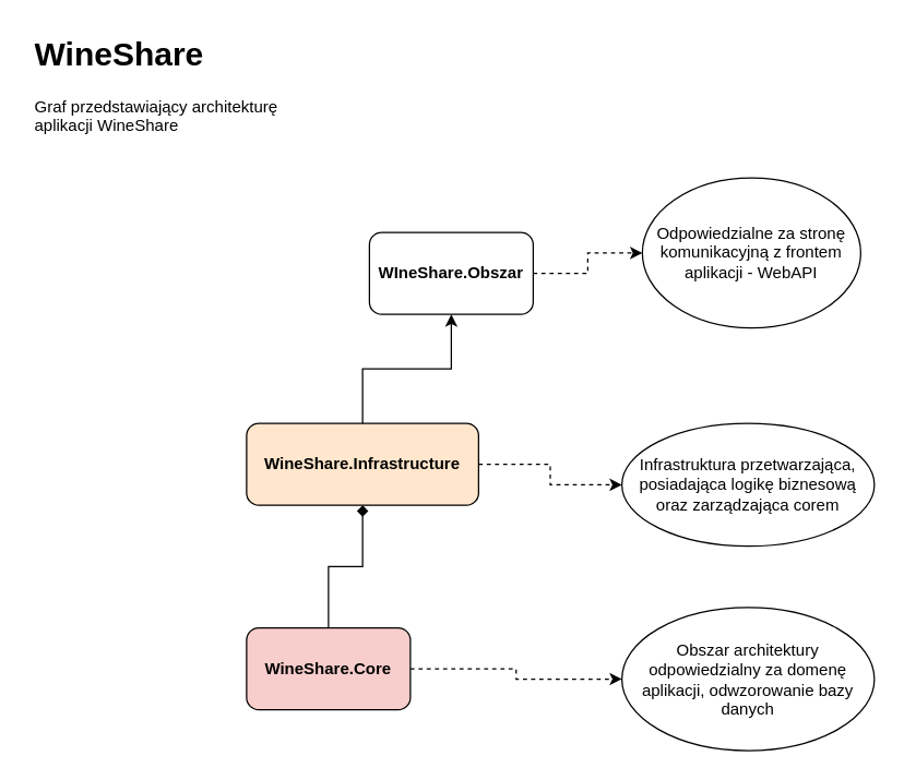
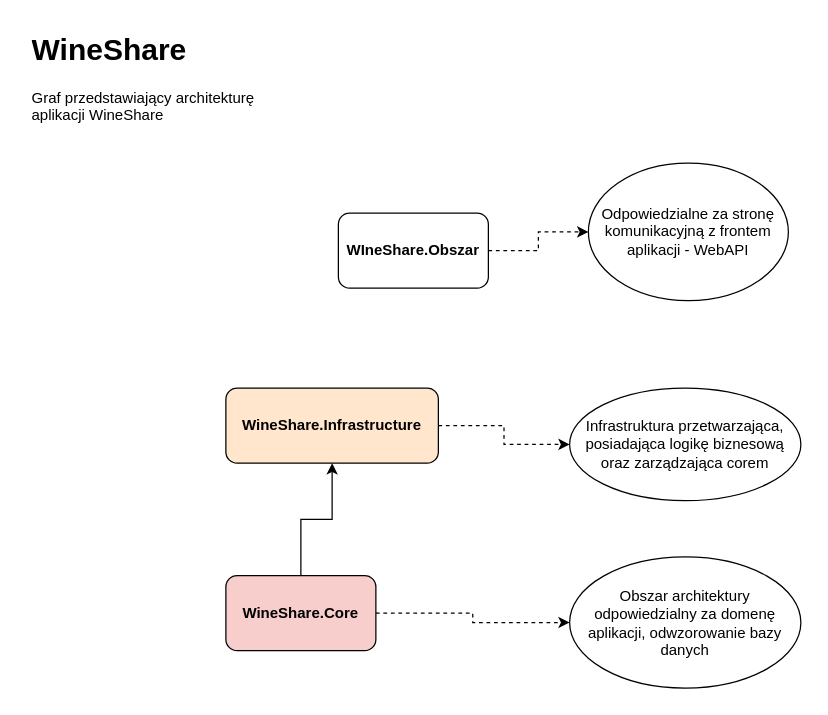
  <mxCell id="0" />
  <mxCell id="1" parent="0" />
  <mxCell id="2" value="&lt;h1&gt;WineShare&lt;/h1&gt;&lt;p&gt;Graf przedstawiający architekturę aplikacji WineShare&lt;br&gt;&lt;/p&gt;" style="text;html=1;strokeColor=none;fillColor=none;spacing=5;spacingTop=-20;whiteSpace=wrap;overflow=hidden;rounded=0;" vertex="1" parent="1"><mxGeometry x="20" y="20" width="190" height="120" as="geometry" /></mxCell>
  <mxCell id="3" value="" style="edgeStyle=orthogonalEdgeStyle;rounded=0;orthogonalLoop=1;jettySize=auto;html=1;dashed=1;" edge="1" parent="1" source="4" target="5"><mxGeometry relative="1" as="geometry" /></mxCell>
  <mxCell id="4" value="&lt;b&gt;WIneShare.Obszar&lt;/b&gt;" style="rounded=1;whiteSpace=wrap;html=1;" vertex="1" parent="1"><mxGeometry x="270" y="170" width="120" height="60" as="geometry" /></mxCell>
  <mxCell id="5" value="Odpowiedzialne za stronę komunikacyjną z frontem aplikacji - WebAPI" style="ellipse;whiteSpace=wrap;html=1;rounded=1;" vertex="1" parent="1"><mxGeometry x="470" y="130" width="160" height="110" as="geometry" /></mxCell>
- <mxCell id="6" value="" style="edgeStyle=orthogonalEdgeStyle;rounded=0;orthogonalLoop=1;jettySize=auto;html=1;" edge="1" parent="1" source="8" target="4"><mxGeometry relative="1" as="geometry" /></mxCell>
  <mxCell id="7" value="" style="edgeStyle=orthogonalEdgeStyle;rounded=0;orthogonalLoop=1;jettySize=auto;html=1;dashed=1;" edge="1" parent="1" source="8" target="9"><mxGeometry relative="1" as="geometry" /></mxCell>
  <mxCell id="8" value="&lt;div&gt;&lt;b&gt;WineShare.Infrastructure&lt;/b&gt;&lt;/div&gt;" style="whiteSpace=wrap;html=1;rounded=1;fillColor=#ffe6cc;" vertex="1" parent="1"><mxGeometry x="180" y="310" width="170" height="60" as="geometry" /></mxCell>
  <mxCell id="9" value="Infrastruktura przetwarzająca, posiadająca logikę biznesową oraz zarządzająca corem" style="ellipse;whiteSpace=wrap;html=1;rounded=1;" vertex="1" parent="1"><mxGeometry x="455" y="310" width="185" height="90" as="geometry" /></mxCell>
- <mxCell id="10" value="" style="edgeStyle=orthogonalEdgeStyle;rounded=0;orthogonalLoop=1;jettySize=auto;html=1;endArrow=diamond;" edge="1" parent="1" source="12" target="8"><mxGeometry relative="1" as="geometry" /></mxCell>
+ <mxCell id="10" value="" style="edgeStyle=orthogonalEdgeStyle;rounded=0;orthogonalLoop=1;jettySize=auto;html=1;" edge="1" parent="1" source="12" target="8"><mxGeometry relative="1" as="geometry" /></mxCell>
  <mxCell id="11" value="" style="edgeStyle=orthogonalEdgeStyle;rounded=0;orthogonalLoop=1;jettySize=auto;html=1;dashed=1;" edge="1" parent="1" source="12" target="13"><mxGeometry relative="1" as="geometry" /></mxCell>
  <mxCell id="12" value="&lt;b&gt;WineShare.Core&lt;/b&gt;" style="rounded=1;whiteSpace=wrap;html=1;fillColor=#f8cecc;" vertex="1" parent="1"><mxGeometry x="180" y="460" width="120" height="60" as="geometry" /></mxCell>
  <mxCell id="13" value="Obszar architektury odpowiedzialny za domenę aplikacji, odwzorowanie bazy danych" style="ellipse;whiteSpace=wrap;html=1;rounded=1;" vertex="1" parent="1"><mxGeometry x="455" y="445" width="185" height="105" as="geometry" /></mxCell>
